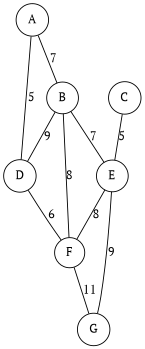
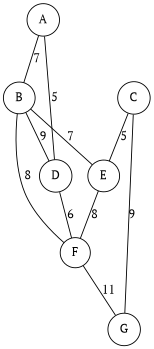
  graph {
    fontname="PT Serif"
    node [fontname="PT Serif" shape=circle]
    edge [fontname="PT Serif"]
    n1 [height=0.1 label=A]
    n2 [height=0.1 label=B]
    n3 [height=0.1 label=D]
    n4 [height=0.1 label=E]
    n5 [height=0.1 label=F]
    n6 [height=0.1 label=C]
    n7 [height=0.1 label=G]
    n1 -- n2 [label=7]
    n1 -- n3 [label=5]
    n2 -- n3 [label=9]
    n2 -- n4 [label=7]
    n2 -- n5 [label=8]
    n3 -- n5 [label=6]
    n4 -- n5 [label=8]
-   n4 -- n7 [label=9]
+   n6 -- n7 [label=9]
    n5 -- n7 [label=11]
    n6 -- n4 [label=5]
  }
